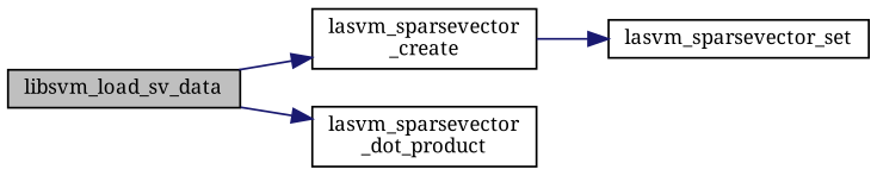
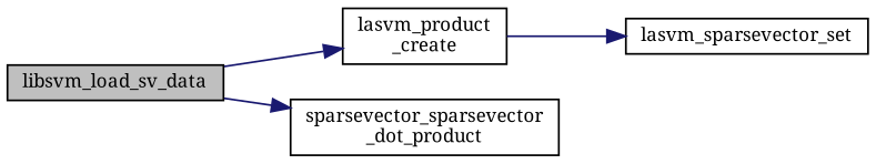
  digraph {
    fontname="Noto Serif"
    rankdir=LR
    node [color=black fillcolor=white fontname="Noto Serif" fontsize=10 shape=record style=filled]
    edge [color=midnightblue fontname="Noto Serif" fontsize=10 labelfontname=Helvetica labelfontsize=10 style=solid]
    n1 [fillcolor=grey75 fontcolor=black height=0.2 label=libsvm_load_sv_data width=0.4]
-   n2 [height=0.2 label="lasvm_sparsevector\l_create" width=0.4]
-   n3 [height=0.2 label="lasvm_sparsevector\l_dot_product" width=0.4]
+   n2 [height=0.2 label="lasvm_product\l_create" width=0.4]
+   n3 [height=0.2 label="sparsevector_sparsevector\l_dot_product" width=0.4]
    n4 [height=0.2 label=lasvm_sparsevector_set width=0.4]
    n1 -> n2
    n1 -> n3
    n2 -> n4
  }
